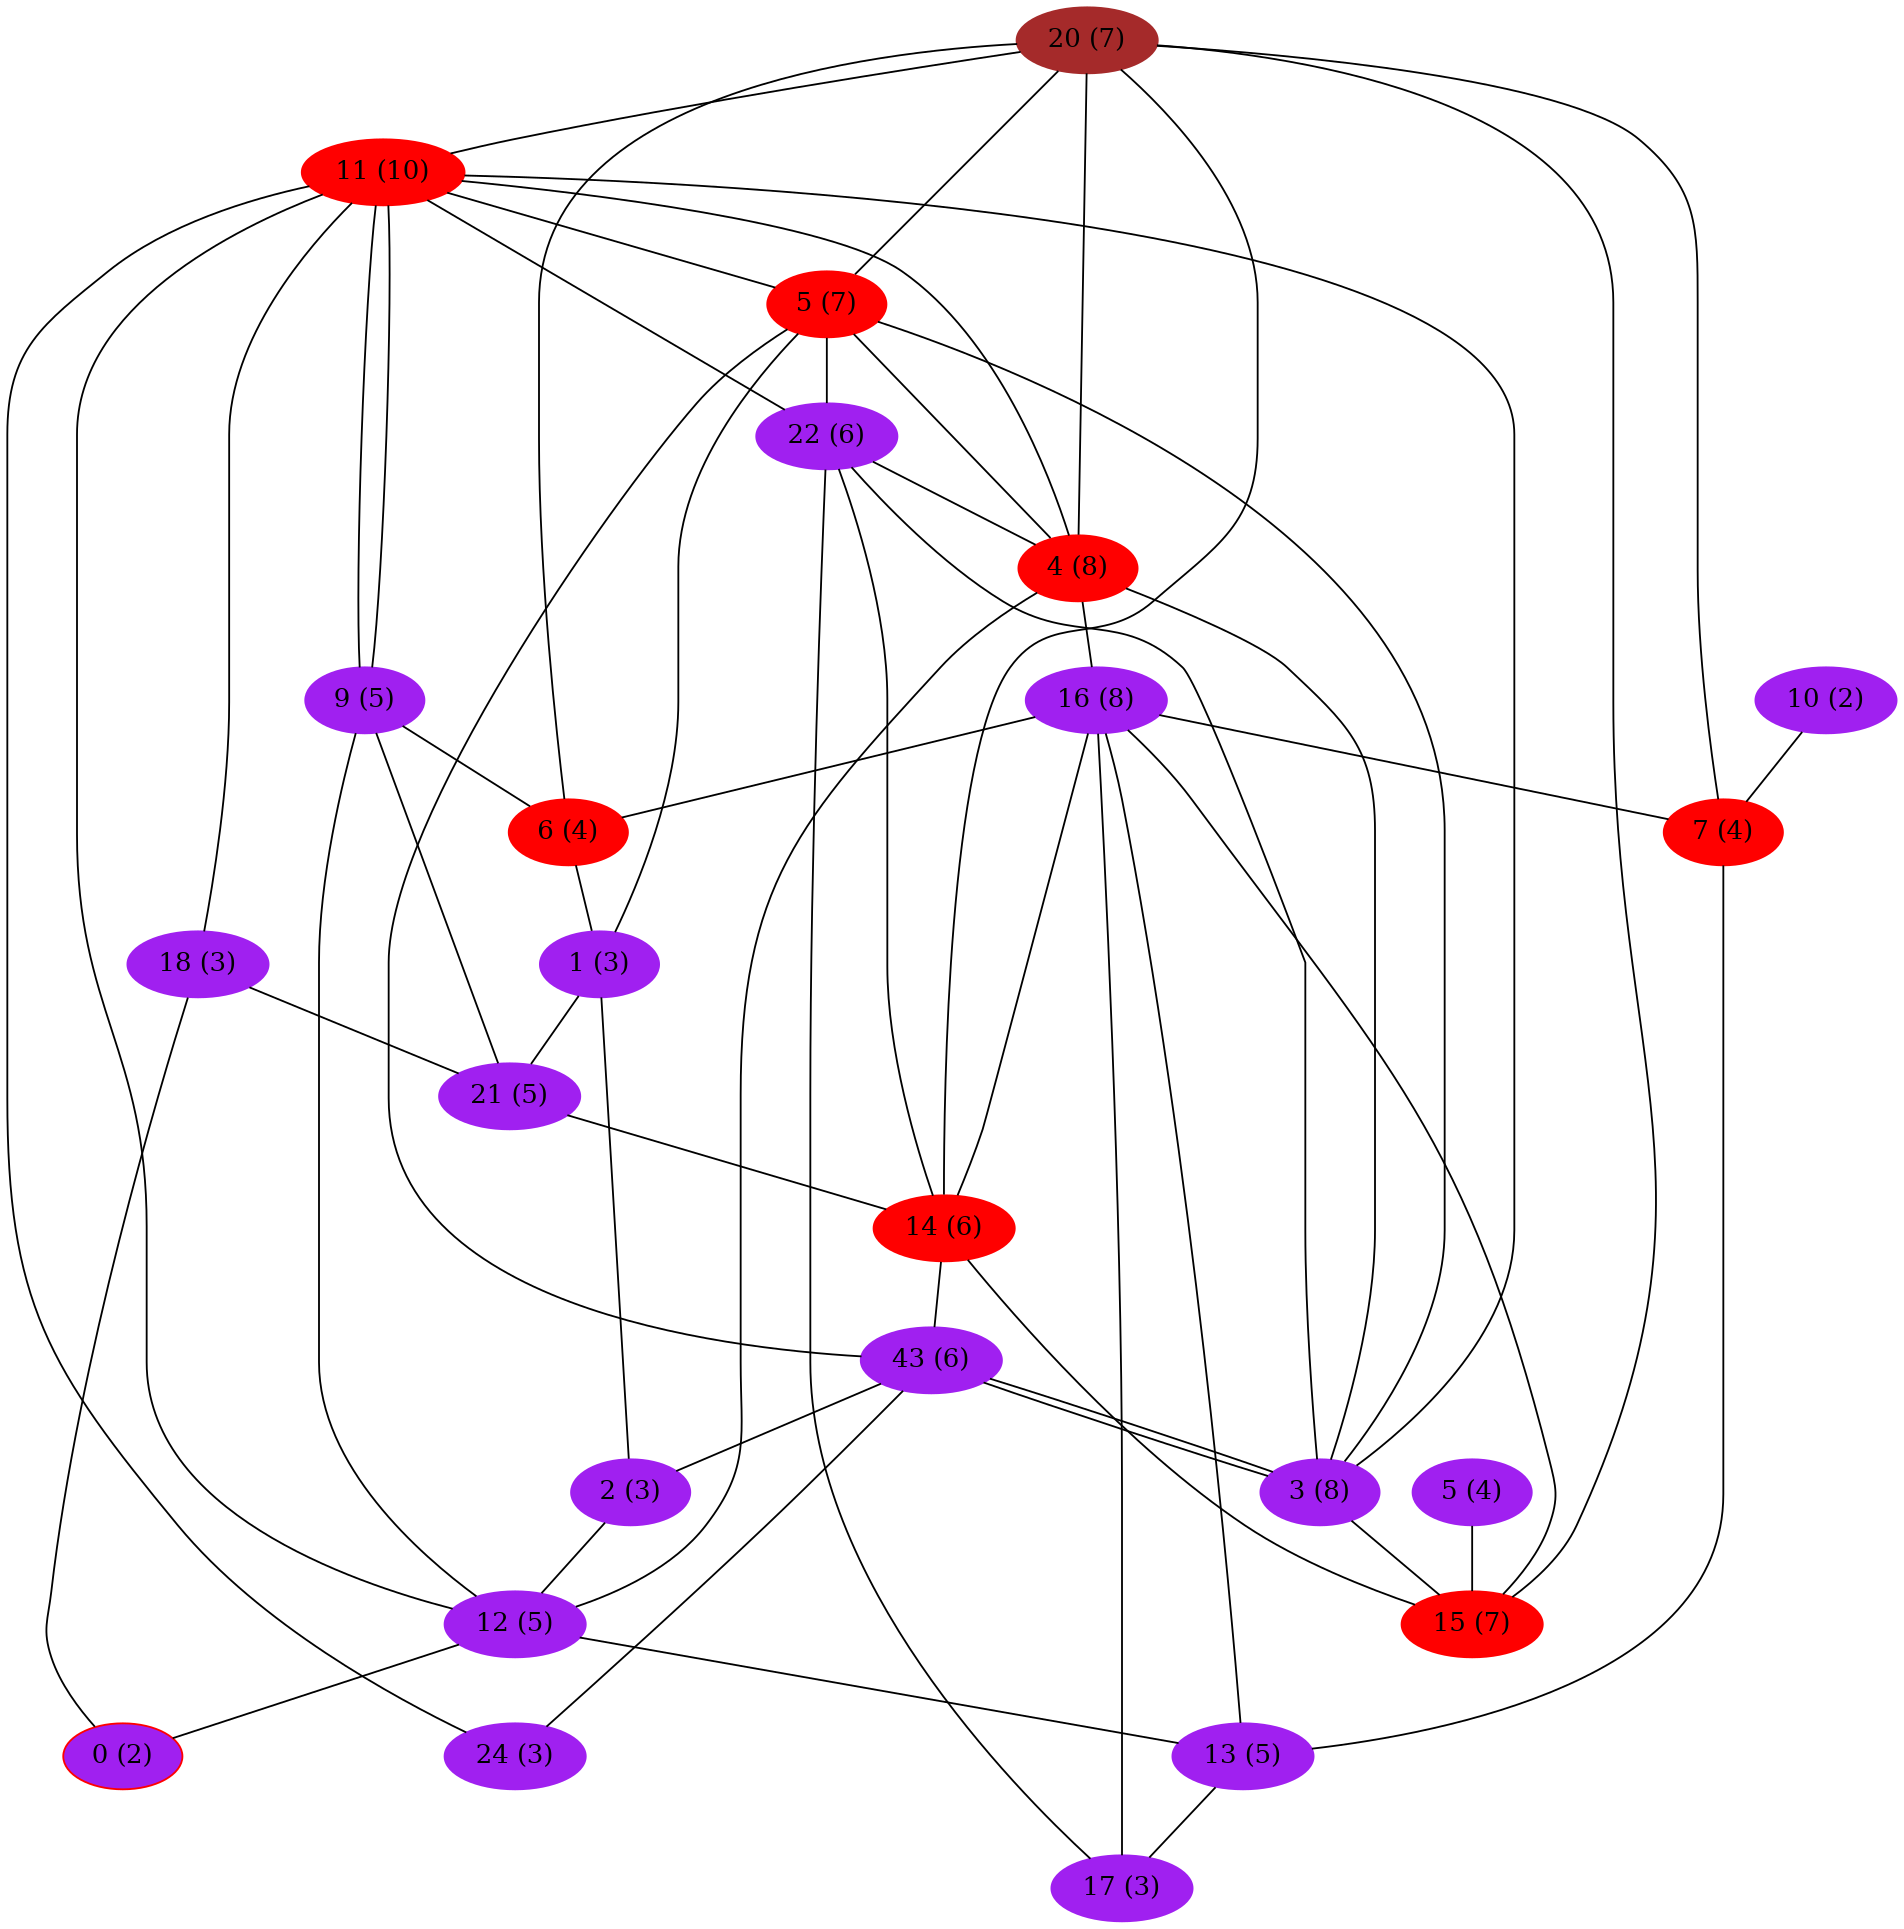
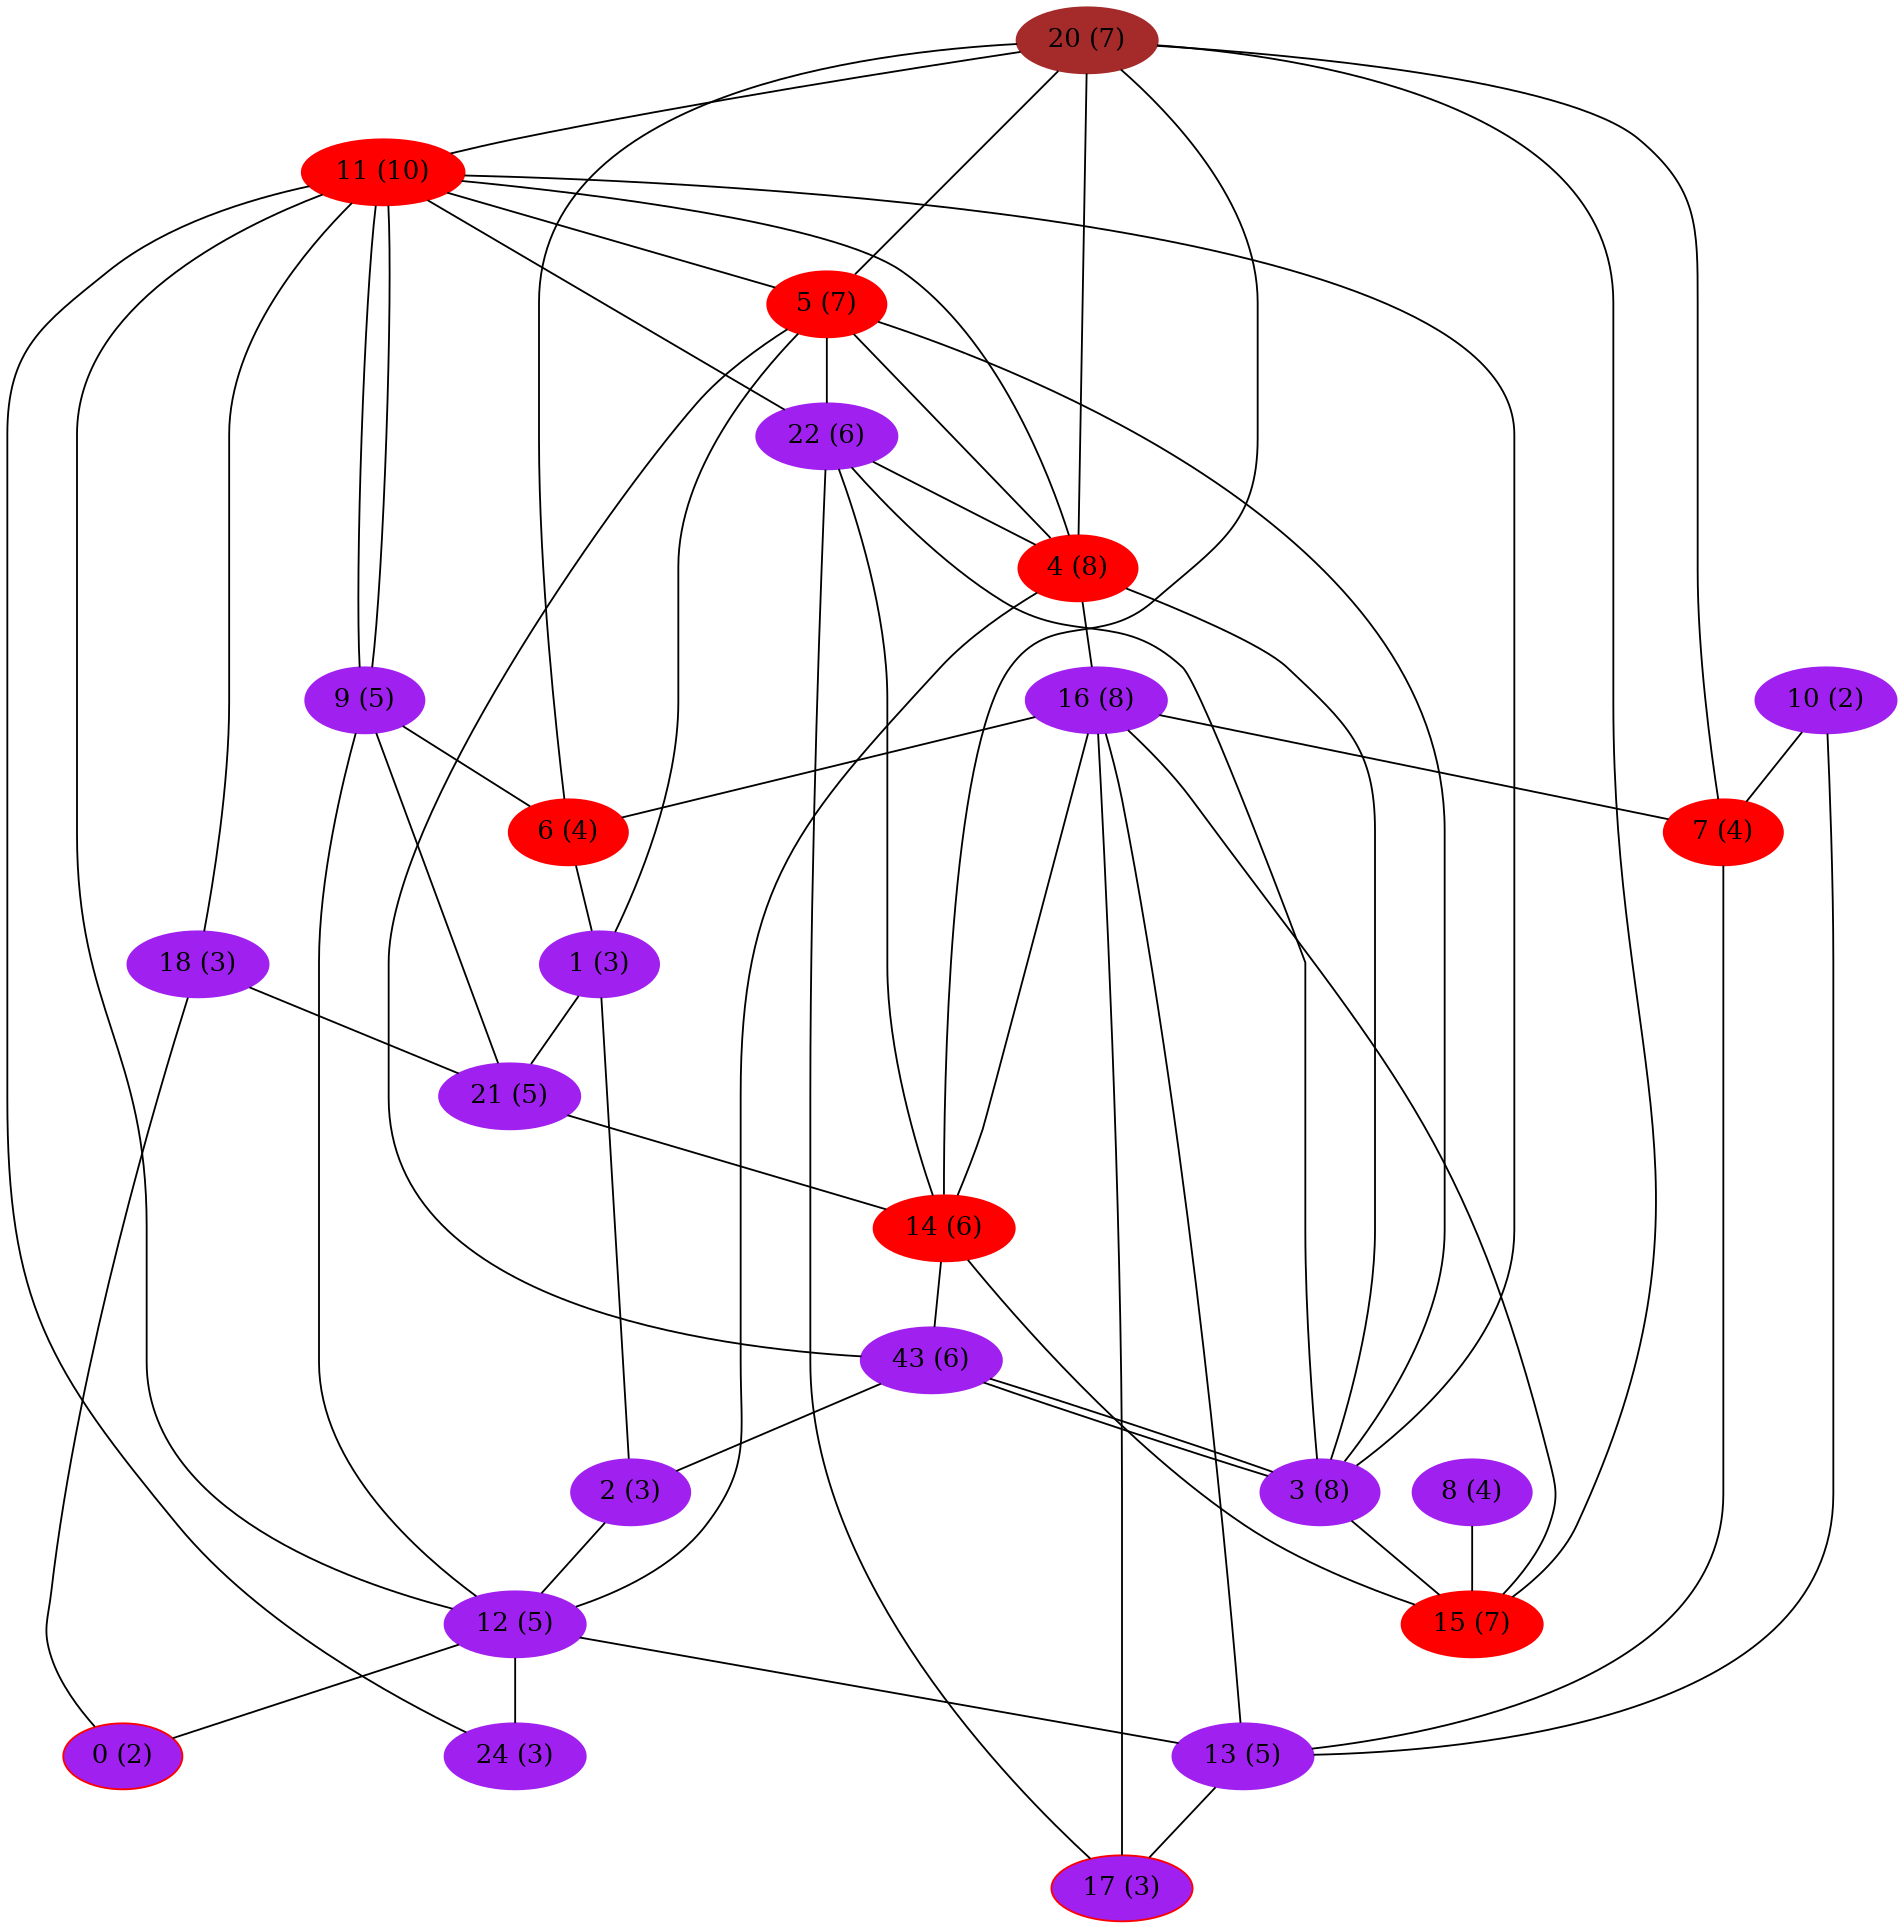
  graph {
    node [color=purple fillcolor=purple style=filled]
    n1 [color=brown fillcolor=brown label="20 (7)"]
    n2 [color=red fillcolor=red label="11 (10)"]
    n3 [color=red fillcolor=red label="5 (7)"]
    n4 [color=red fillcolor=red label="14 (6)"]
    n5 [label="24 (3)"]
    n6 [label="18 (3)"]
    n7 [label="9 (5)"]
    n8 [label="22 (6)"]
    n9 [label="43 (6)"]
    n10 [label="21 (5)"]
    n11 [color=red label="0 (2)"]
    n12 [label="1 (3)"]
    n13 [label="2 (3)"]
    n14 [label="12 (5)"]
    n15 [color=red fillcolor=red label="4 (8)"]
    n16 [label="13 (5)"]
    n17 [label="3 (8)"]
    n18 [label="16 (8)"]
-   n19 [label="17 (3)"]
+   n19 [color=red label="17 (3)"]
    n20 [color=red fillcolor=red label="15 (7)"]
    n21 [color=red fillcolor=red label="6 (4)"]
    n22 [color=red fillcolor=red label="7 (4)"]
-   n23 [label="5 (4)"]
+   n23 [label="8 (4)"]
    n24 [label="10 (2)"]
    n1 -- n2
    n1 -- n3
    n1 -- n4
    n2 -- n3
    n2 -- n5
    n2 -- n6
    n2 -- n7
    n3 -- n8
    n3 -- n9
    n4 -- n9
    n6 -- n10
    n6 -- n11
    n7 -- n2
    n7 -- n10
    n7 -- n14
    n7 -- n21
    n8 -- n2
    n8 -- n4
    n8 -- n15
-   n9 -- n5
+   n14 -- n5
    n9 -- n13
    n9 -- n17
    n10 -- n4
    n12 -- n3
    n12 -- n10
    n12 -- n13
    n13 -- n14
    n14 -- n2
    n14 -- n11
    n14 -- n15
    n14 -- n16
    n15 -- n1
    n15 -- n2
    n15 -- n3
    n15 -- n17
    n15 -- n18
    n16 -- n19
    n17 -- n2
    n17 -- n3
    n17 -- n8
    n17 -- n9
    n17 -- n20
    n18 -- n4
    n18 -- n16
    n18 -- n19
    n18 -- n21
    n18 -- n22
    n19 -- n8
    n20 -- n1
    n20 -- n4
    n20 -- n18
    n21 -- n1
    n21 -- n12
    n22 -- n1
    n22 -- n16
    n23 -- n20
+   n24 -- n16
    n24 -- n22
  }
